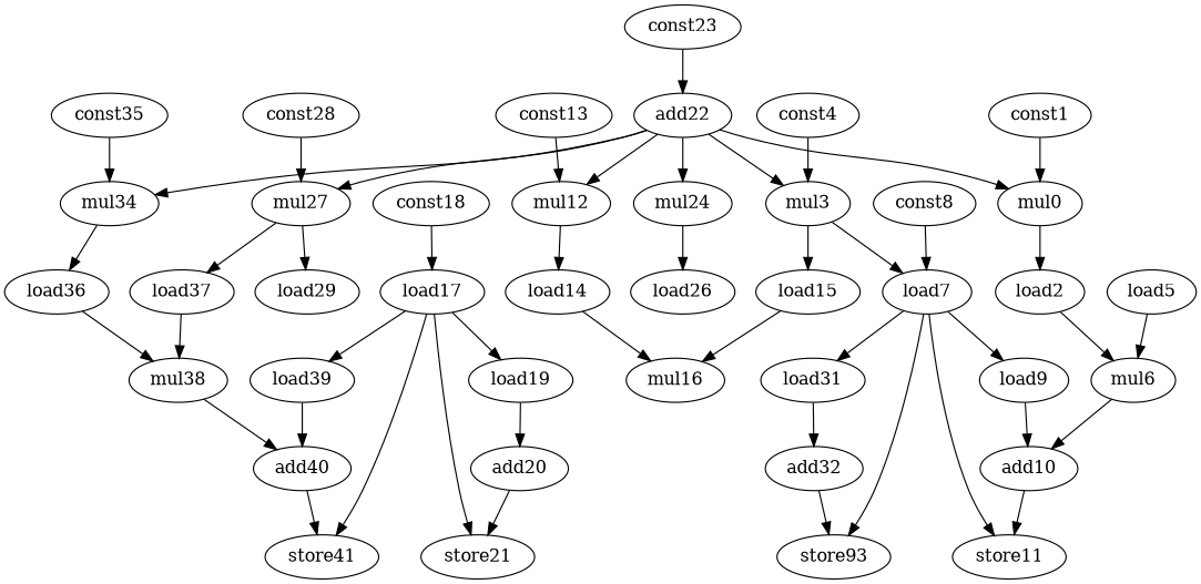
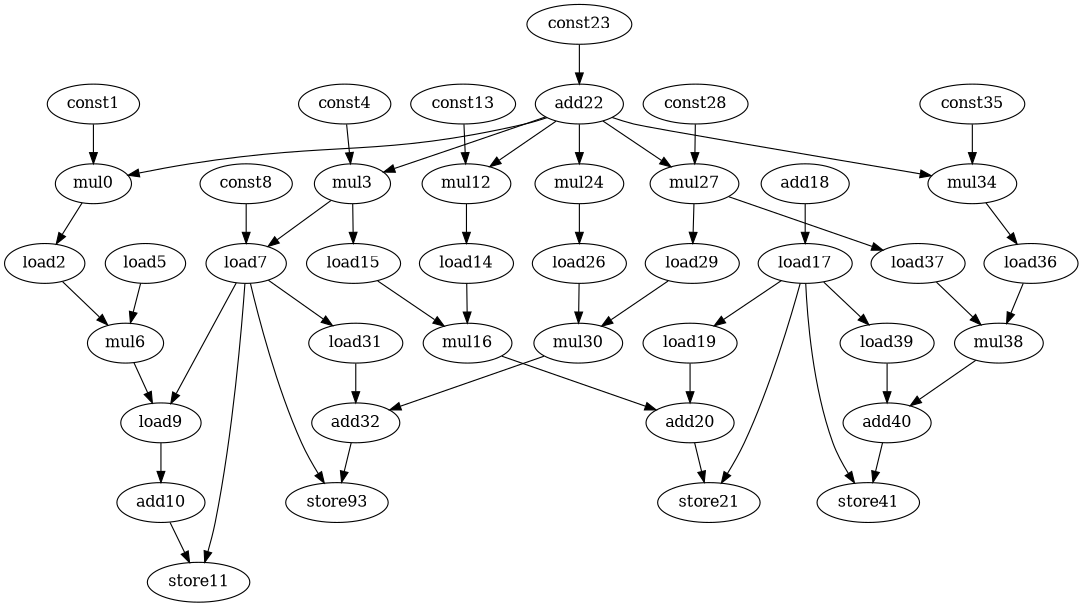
  digraph {
    node [opcode=load]
    edge [operand=0]
    mul0 [opcode=mul]
    load2
    mul6 [opcode=mul]
    const1 [opcode=const]
    add10 [opcode=add]
    mul3 [opcode=mul]
    load15
    load7
    load5
    mul16 [opcode=mul]
    const4 [opcode=const]
    store11 [opcode=store]
    load9
    load31
    n15 [label=store93 opcode=store]
    add32 [opcode=add]
    const8 [opcode=const]
    mul12 [opcode=mul]
    load14
    const13 [opcode=const]
    add20 [opcode=add]
    store21 [opcode=store]
    load17
    load19
    load39
    store41 [opcode=store]
    add40 [opcode=add]
-   const18 [opcode=const]
+   const18 [opcode=const label=add18]
    add22 [opcode=add]
    mul24 [opcode=mul]
    mul27 [opcode=mul]
    mul34 [opcode=mul]
    load26
    load29
    load37
    load36
    const23 [opcode=const]
+   mul30 [opcode=mul]
    mul38 [opcode=mul]
    const28 [opcode=const]
    const35 [opcode=const]
    mul0 -> load2
    load2 -> mul6 [operand=1]
-   mul6 -> add10 [operand=1]
+   mul6 -> load9 [operand=1]
    const1 -> mul0
    add10 -> store11
    mul3 -> load15
    mul3 -> load7
    load15 -> mul16
    load7 -> store11 [operand=1]
    load7 -> load9
    load7 -> load31
    load7 -> n15 [operand=1]
    load5 -> mul6
+   mul16 -> add20 [operand=1]
    const4 -> mul3
    load9 -> add10
    load31 -> add32 [operand=1]
    add32 -> n15
    const8 -> load7
    mul12 -> load14
    load14 -> mul16 [operand=1]
    const13 -> mul12
    add20 -> store21
    load17 -> store21 [operand=1]
    load17 -> load19
    load17 -> load39
    load17 -> store41 [operand=1]
    load19 -> add20
    load39 -> add40 [operand=1]
    add40 -> store41
    const18 -> load17
    add22 -> mul0 [operand=1]
    add22 -> mul3 [operand=1]
    add22 -> mul12 [operand=1]
    add22 -> mul24 [operand=1]
    add22 -> mul27 [operand=1]
    add22 -> mul34 [operand=1]
    mul24 -> load26
    mul27 -> load29
    mul27 -> load37
    mul34 -> load36
+   load26 -> mul30 [operand=1]
+   load29 -> mul30
    load37 -> mul38
    load36 -> mul38 [operand=1]
    const23 -> add22 [operand=1]
+   mul30 -> add32
    mul38 -> add40
    const28 -> mul27
    const35 -> mul34
  }
